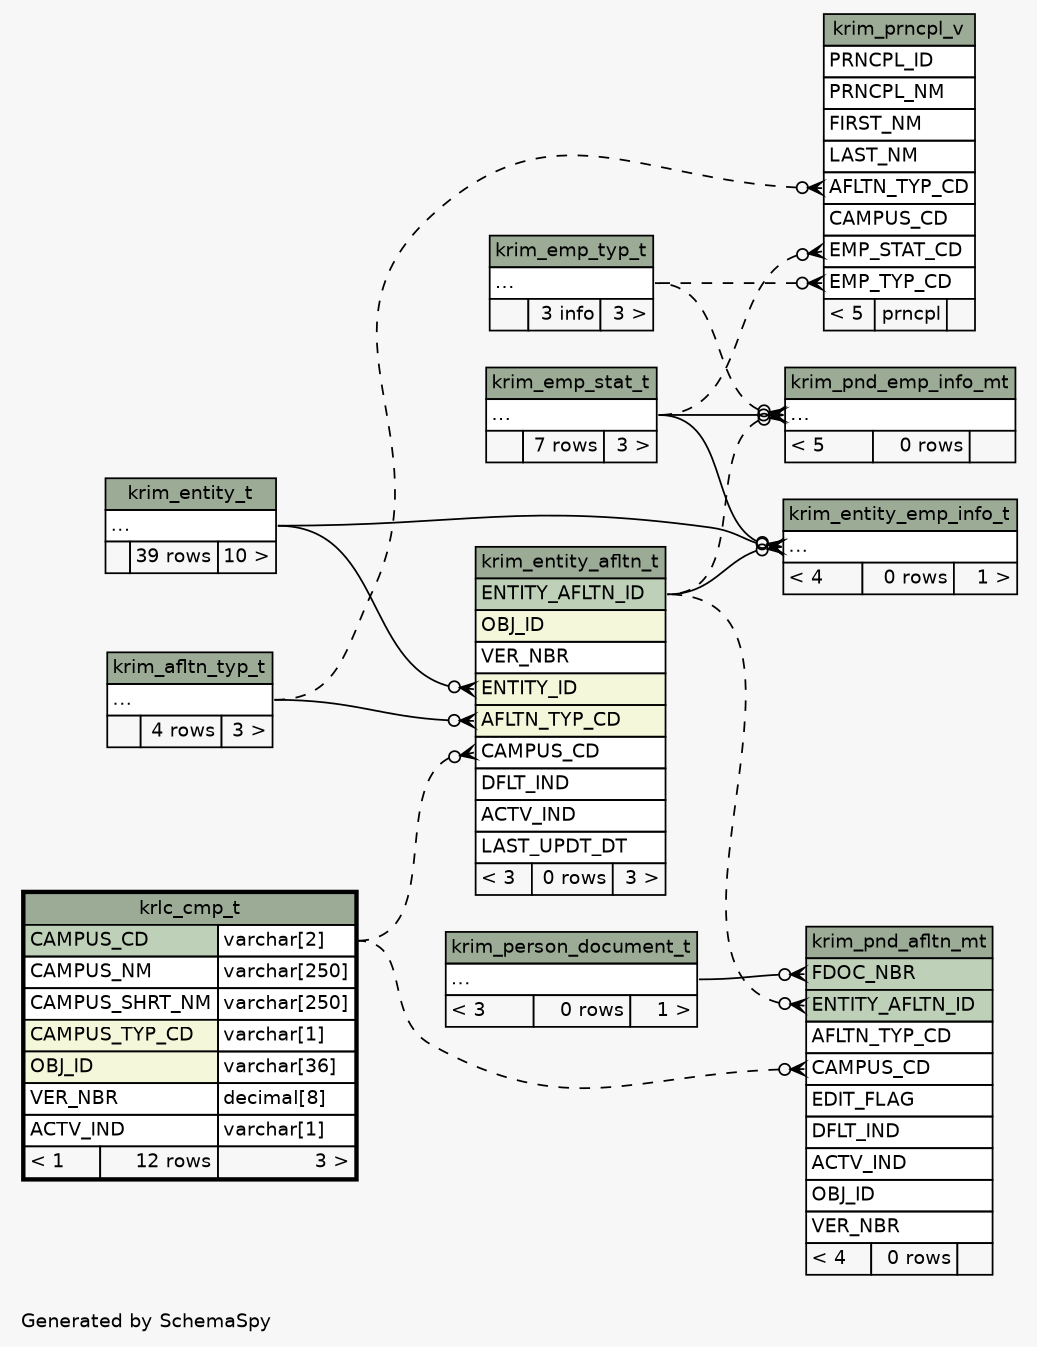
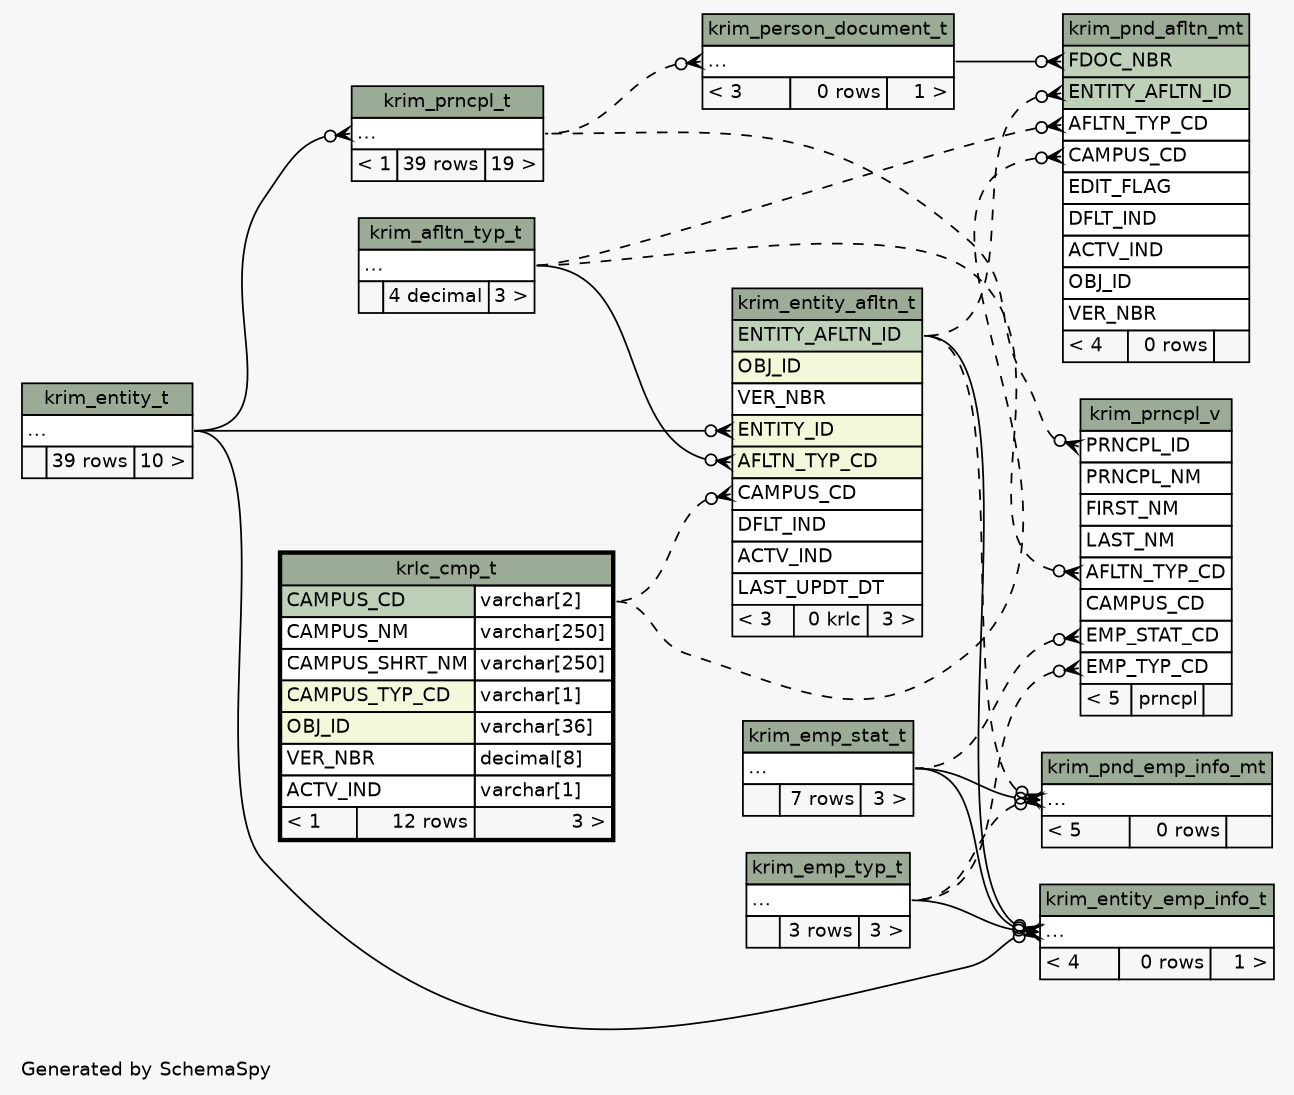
  digraph {
    bgcolor="#f7f7f7"
    fontname=Helvetica
    fontsize=11
    label="\nGenerated by SchemaSpy"
    labeljust=l
    nodesep=0.18
    rankdir=RL
    ranksep=0.46
    node [fontname=Helvetica fontsize=11 shape=plaintext]
    edge [arrowhead=none arrowsize=0.8 arrowtail=crowodot dir=back headport="elipses:e" tailport="elipses:w" style=dashed]
-   n1 [label=<     <TABLE BORDER="0" CELLBORDER="1" CELLSPACING="0" BGCOLOR="#ffffff">       <TR><TD COLSPAN="3" BGCOLOR="#9bab96" ALIGN="CENTER">krim_entity_afltn_t</TD></TR>       <TR><TD PORT="ENTITY_AFLTN_ID" COLSPAN="3" BGCOLOR="#bed1b8" ALIGN="LEFT">ENTITY_AFLTN_ID</TD></TR>       <TR><TD PORT="OBJ_ID" COLSPAN="3" BGCOLOR="#f4f7da" ALIGN="LEFT">OBJ_ID</TD></TR>       <TR><TD PORT="VER_NBR" COLSPAN="3" ALIGN="LEFT">VER_NBR</TD></TR>       <TR><TD PORT="ENTITY_ID" COLSPAN="3" BGCOLOR="#f4f7da" ALIGN="LEFT">ENTITY_ID</TD></TR>       <TR><TD PORT="AFLTN_TYP_CD" COLSPAN="3" BGCOLOR="#f4f7da" ALIGN="LEFT">AFLTN_TYP_CD</TD></TR>       <TR><TD PORT="CAMPUS_CD" COLSPAN="3" ALIGN="LEFT">CAMPUS_CD</TD></TR>       <TR><TD PORT="DFLT_IND" COLSPAN="3" ALIGN="LEFT">DFLT_IND</TD></TR>       <TR><TD PORT="ACTV_IND" COLSPAN="3" ALIGN="LEFT">ACTV_IND</TD></TR>       <TR><TD PORT="LAST_UPDT_DT" COLSPAN="3" ALIGN="LEFT">LAST_UPDT_DT</TD></TR>       <TR><TD ALIGN="LEFT" BGCOLOR="#f7f7f7">&lt; 3</TD><TD ALIGN="RIGHT" BGCOLOR="#f7f7f7">0 rows</TD><TD ALIGN="RIGHT" BGCOLOR="#f7f7f7">3 &gt;</TD></TR>     </TABLE>>]
-   n2 [label=<     <TABLE BORDER="0" CELLBORDER="1" CELLSPACING="0" BGCOLOR="#ffffff">       <TR><TD COLSPAN="3" BGCOLOR="#9bab96" ALIGN="CENTER">krim_afltn_typ_t</TD></TR>       <TR><TD PORT="elipses" COLSPAN="3" ALIGN="LEFT">...</TD></TR>       <TR><TD ALIGN="LEFT" BGCOLOR="#f7f7f7">  </TD><TD ALIGN="RIGHT" BGCOLOR="#f7f7f7">4 rows</TD><TD ALIGN="RIGHT" BGCOLOR="#f7f7f7">3 &gt;</TD></TR>     </TABLE>>]
+   n1 [label=<     <TABLE BORDER="0" CELLBORDER="1" CELLSPACING="0" BGCOLOR="#ffffff">       <TR><TD COLSPAN="3" BGCOLOR="#9bab96" ALIGN="CENTER">krim_entity_afltn_t</TD></TR>       <TR><TD PORT="ENTITY_AFLTN_ID" COLSPAN="3" BGCOLOR="#bed1b8" ALIGN="LEFT">ENTITY_AFLTN_ID</TD></TR>       <TR><TD PORT="OBJ_ID" COLSPAN="3" BGCOLOR="#f4f7da" ALIGN="LEFT">OBJ_ID</TD></TR>       <TR><TD PORT="VER_NBR" COLSPAN="3" ALIGN="LEFT">VER_NBR</TD></TR>       <TR><TD PORT="ENTITY_ID" COLSPAN="3" BGCOLOR="#f4f7da" ALIGN="LEFT">ENTITY_ID</TD></TR>       <TR><TD PORT="AFLTN_TYP_CD" COLSPAN="3" BGCOLOR="#f4f7da" ALIGN="LEFT">AFLTN_TYP_CD</TD></TR>       <TR><TD PORT="CAMPUS_CD" COLSPAN="3" ALIGN="LEFT">CAMPUS_CD</TD></TR>       <TR><TD PORT="DFLT_IND" COLSPAN="3" ALIGN="LEFT">DFLT_IND</TD></TR>       <TR><TD PORT="ACTV_IND" COLSPAN="3" ALIGN="LEFT">ACTV_IND</TD></TR>       <TR><TD PORT="LAST_UPDT_DT" COLSPAN="3" ALIGN="LEFT">LAST_UPDT_DT</TD></TR>       <TR><TD ALIGN="LEFT" BGCOLOR="#f7f7f7">&lt; 3</TD><TD ALIGN="RIGHT" BGCOLOR="#f7f7f7">0 krlc</TD><TD ALIGN="RIGHT" BGCOLOR="#f7f7f7">3 &gt;</TD></TR>     </TABLE>>]
+   n2 [label=<     <TABLE BORDER="0" CELLBORDER="1" CELLSPACING="0" BGCOLOR="#ffffff">       <TR><TD COLSPAN="3" BGCOLOR="#9bab96" ALIGN="CENTER">krim_afltn_typ_t</TD></TR>       <TR><TD PORT="elipses" COLSPAN="3" ALIGN="LEFT">...</TD></TR>       <TR><TD ALIGN="LEFT" BGCOLOR="#f7f7f7">  </TD><TD ALIGN="RIGHT" BGCOLOR="#f7f7f7">4 decimal</TD><TD ALIGN="RIGHT" BGCOLOR="#f7f7f7">3 &gt;</TD></TR>     </TABLE>>]
    n3 [label=<     <TABLE BORDER="2" CELLBORDER="1" CELLSPACING="0" BGCOLOR="#ffffff">       <TR><TD COLSPAN="3" BGCOLOR="#9bab96" ALIGN="CENTER">krlc_cmp_t</TD></TR>       <TR><TD PORT="CAMPUS_CD" COLSPAN="2" BGCOLOR="#bed1b8" ALIGN="LEFT">CAMPUS_CD</TD><TD PORT="CAMPUS_CD.type" ALIGN="LEFT">varchar[2]</TD></TR>       <TR><TD PORT="CAMPUS_NM" COLSPAN="2" ALIGN="LEFT">CAMPUS_NM</TD><TD PORT="CAMPUS_NM.type" ALIGN="LEFT">varchar[250]</TD></TR>       <TR><TD PORT="CAMPUS_SHRT_NM" COLSPAN="2" ALIGN="LEFT">CAMPUS_SHRT_NM</TD><TD PORT="CAMPUS_SHRT_NM.type" ALIGN="LEFT">varchar[250]</TD></TR>       <TR><TD PORT="CAMPUS_TYP_CD" COLSPAN="2" BGCOLOR="#f4f7da" ALIGN="LEFT">CAMPUS_TYP_CD</TD><TD PORT="CAMPUS_TYP_CD.type" ALIGN="LEFT">varchar[1]</TD></TR>       <TR><TD PORT="OBJ_ID" COLSPAN="2" BGCOLOR="#f4f7da" ALIGN="LEFT">OBJ_ID</TD><TD PORT="OBJ_ID.type" ALIGN="LEFT">varchar[36]</TD></TR>       <TR><TD PORT="VER_NBR" COLSPAN="2" ALIGN="LEFT">VER_NBR</TD><TD PORT="VER_NBR.type" ALIGN="LEFT">decimal[8]</TD></TR>       <TR><TD PORT="ACTV_IND" COLSPAN="2" ALIGN="LEFT">ACTV_IND</TD><TD PORT="ACTV_IND.type" ALIGN="LEFT">varchar[1]</TD></TR>       <TR><TD ALIGN="LEFT" BGCOLOR="#f7f7f7">&lt; 1</TD><TD ALIGN="RIGHT" BGCOLOR="#f7f7f7">12 rows</TD><TD ALIGN="RIGHT" BGCOLOR="#f7f7f7">3 &gt;</TD></TR>     </TABLE>>]
    n4 [label=<     <TABLE BORDER="0" CELLBORDER="1" CELLSPACING="0" BGCOLOR="#ffffff">       <TR><TD COLSPAN="3" BGCOLOR="#9bab96" ALIGN="CENTER">krim_entity_t</TD></TR>       <TR><TD PORT="elipses" COLSPAN="3" ALIGN="LEFT">...</TD></TR>       <TR><TD ALIGN="LEFT" BGCOLOR="#f7f7f7">  </TD><TD ALIGN="RIGHT" BGCOLOR="#f7f7f7">39 rows</TD><TD ALIGN="RIGHT" BGCOLOR="#f7f7f7">10 &gt;</TD></TR>     </TABLE>>]
    n5 [label=<     <TABLE BORDER="0" CELLBORDER="1" CELLSPACING="0" BGCOLOR="#ffffff">       <TR><TD COLSPAN="3" BGCOLOR="#9bab96" ALIGN="CENTER">krim_entity_emp_info_t</TD></TR>       <TR><TD PORT="elipses" COLSPAN="3" ALIGN="LEFT">...</TD></TR>       <TR><TD ALIGN="LEFT" BGCOLOR="#f7f7f7">&lt; 4</TD><TD ALIGN="RIGHT" BGCOLOR="#f7f7f7">0 rows</TD><TD ALIGN="RIGHT" BGCOLOR="#f7f7f7">1 &gt;</TD></TR>     </TABLE>>]
    n6 [label=<     <TABLE BORDER="0" CELLBORDER="1" CELLSPACING="0" BGCOLOR="#ffffff">       <TR><TD COLSPAN="3" BGCOLOR="#9bab96" ALIGN="CENTER">krim_emp_stat_t</TD></TR>       <TR><TD PORT="elipses" COLSPAN="3" ALIGN="LEFT">...</TD></TR>       <TR><TD ALIGN="LEFT" BGCOLOR="#f7f7f7">  </TD><TD ALIGN="RIGHT" BGCOLOR="#f7f7f7">7 rows</TD><TD ALIGN="RIGHT" BGCOLOR="#f7f7f7">3 &gt;</TD></TR>     </TABLE>>]
-   n7 [label=<     <TABLE BORDER="0" CELLBORDER="1" CELLSPACING="0" BGCOLOR="#ffffff">       <TR><TD COLSPAN="3" BGCOLOR="#9bab96" ALIGN="CENTER">krim_emp_typ_t</TD></TR>       <TR><TD PORT="elipses" COLSPAN="3" ALIGN="LEFT">...</TD></TR>       <TR><TD ALIGN="LEFT" BGCOLOR="#f7f7f7">  </TD><TD ALIGN="RIGHT" BGCOLOR="#f7f7f7">3 info</TD><TD ALIGN="RIGHT" BGCOLOR="#f7f7f7">3 &gt;</TD></TR>     </TABLE>>]
+   n7 [label=<     <TABLE BORDER="0" CELLBORDER="1" CELLSPACING="0" BGCOLOR="#ffffff">       <TR><TD COLSPAN="3" BGCOLOR="#9bab96" ALIGN="CENTER">krim_emp_typ_t</TD></TR>       <TR><TD PORT="elipses" COLSPAN="3" ALIGN="LEFT">...</TD></TR>       <TR><TD ALIGN="LEFT" BGCOLOR="#f7f7f7">  </TD><TD ALIGN="RIGHT" BGCOLOR="#f7f7f7">3 rows</TD><TD ALIGN="RIGHT" BGCOLOR="#f7f7f7">3 &gt;</TD></TR>     </TABLE>>]
    n8 [label=<     <TABLE BORDER="0" CELLBORDER="1" CELLSPACING="0" BGCOLOR="#ffffff">       <TR><TD COLSPAN="3" BGCOLOR="#9bab96" ALIGN="CENTER">krim_person_document_t</TD></TR>       <TR><TD PORT="elipses" COLSPAN="3" ALIGN="LEFT">...</TD></TR>       <TR><TD ALIGN="LEFT" BGCOLOR="#f7f7f7">&lt; 3</TD><TD ALIGN="RIGHT" BGCOLOR="#f7f7f7">0 rows</TD><TD ALIGN="RIGHT" BGCOLOR="#f7f7f7">1 &gt;</TD></TR>     </TABLE>>]
+   n9 [label=<     <TABLE BORDER="0" CELLBORDER="1" CELLSPACING="0" BGCOLOR="#ffffff">       <TR><TD COLSPAN="3" BGCOLOR="#9bab96" ALIGN="CENTER">krim_prncpl_t</TD></TR>       <TR><TD PORT="elipses" COLSPAN="3" ALIGN="LEFT">...</TD></TR>       <TR><TD ALIGN="LEFT" BGCOLOR="#f7f7f7">&lt; 1</TD><TD ALIGN="RIGHT" BGCOLOR="#f7f7f7">39 rows</TD><TD ALIGN="RIGHT" BGCOLOR="#f7f7f7">19 &gt;</TD></TR>     </TABLE>>]
    n10 [label=<     <TABLE BORDER="0" CELLBORDER="1" CELLSPACING="0" BGCOLOR="#ffffff">       <TR><TD COLSPAN="3" BGCOLOR="#9bab96" ALIGN="CENTER">krim_pnd_afltn_mt</TD></TR>       <TR><TD PORT="FDOC_NBR" COLSPAN="3" BGCOLOR="#bed1b8" ALIGN="LEFT">FDOC_NBR</TD></TR>       <TR><TD PORT="ENTITY_AFLTN_ID" COLSPAN="3" BGCOLOR="#bed1b8" ALIGN="LEFT">ENTITY_AFLTN_ID</TD></TR>       <TR><TD PORT="AFLTN_TYP_CD" COLSPAN="3" ALIGN="LEFT">AFLTN_TYP_CD</TD></TR>       <TR><TD PORT="CAMPUS_CD" COLSPAN="3" ALIGN="LEFT">CAMPUS_CD</TD></TR>       <TR><TD PORT="EDIT_FLAG" COLSPAN="3" ALIGN="LEFT">EDIT_FLAG</TD></TR>       <TR><TD PORT="DFLT_IND" COLSPAN="3" ALIGN="LEFT">DFLT_IND</TD></TR>       <TR><TD PORT="ACTV_IND" COLSPAN="3" ALIGN="LEFT">ACTV_IND</TD></TR>       <TR><TD PORT="OBJ_ID" COLSPAN="3" ALIGN="LEFT">OBJ_ID</TD></TR>       <TR><TD PORT="VER_NBR" COLSPAN="3" ALIGN="LEFT">VER_NBR</TD></TR>       <TR><TD ALIGN="LEFT" BGCOLOR="#f7f7f7">&lt; 4</TD><TD ALIGN="RIGHT" BGCOLOR="#f7f7f7">0 rows</TD><TD ALIGN="RIGHT" BGCOLOR="#f7f7f7">  </TD></TR>     </TABLE>>]
    n11 [label=<     <TABLE BORDER="0" CELLBORDER="1" CELLSPACING="0" BGCOLOR="#ffffff">       <TR><TD COLSPAN="3" BGCOLOR="#9bab96" ALIGN="CENTER">krim_pnd_emp_info_mt</TD></TR>       <TR><TD PORT="elipses" COLSPAN="3" ALIGN="LEFT">...</TD></TR>       <TR><TD ALIGN="LEFT" BGCOLOR="#f7f7f7">&lt; 5</TD><TD ALIGN="RIGHT" BGCOLOR="#f7f7f7">0 rows</TD><TD ALIGN="RIGHT" BGCOLOR="#f7f7f7">  </TD></TR>     </TABLE>>]
    n12 [label=<     <TABLE BORDER="0" CELLBORDER="1" CELLSPACING="0" BGCOLOR="#ffffff">       <TR><TD COLSPAN="3" BGCOLOR="#9bab96" ALIGN="CENTER">krim_prncpl_v</TD></TR>       <TR><TD PORT="PRNCPL_ID" COLSPAN="3" ALIGN="LEFT">PRNCPL_ID</TD></TR>       <TR><TD PORT="PRNCPL_NM" COLSPAN="3" ALIGN="LEFT">PRNCPL_NM</TD></TR>       <TR><TD PORT="FIRST_NM" COLSPAN="3" ALIGN="LEFT">FIRST_NM</TD></TR>       <TR><TD PORT="LAST_NM" COLSPAN="3" ALIGN="LEFT">LAST_NM</TD></TR>       <TR><TD PORT="AFLTN_TYP_CD" COLSPAN="3" ALIGN="LEFT">AFLTN_TYP_CD</TD></TR>       <TR><TD PORT="CAMPUS_CD" COLSPAN="3" ALIGN="LEFT">CAMPUS_CD</TD></TR>       <TR><TD PORT="EMP_STAT_CD" COLSPAN="3" ALIGN="LEFT">EMP_STAT_CD</TD></TR>       <TR><TD PORT="EMP_TYP_CD" COLSPAN="3" ALIGN="LEFT">EMP_TYP_CD</TD></TR>       <TR><TD ALIGN="LEFT" BGCOLOR="#f7f7f7">&lt; 5</TD><TD ALIGN="RIGHT" BGCOLOR="#f7f7f7">prncpl</TD><TD ALIGN="RIGHT" BGCOLOR="#f7f7f7">  </TD></TR>     </TABLE>>]
    n1 -> n2 [tailport="AFLTN_TYP_CD:w" style=""]
    n1 -> n3 [headport="CAMPUS_CD.type:e" tailport="CAMPUS_CD:w"]
    n1 -> n4 [tailport="ENTITY_ID:w" style=""]
    n5 -> n1 [headport="ENTITY_AFLTN_ID:e" style=""]
    n5 -> n4 [style=""]
    n5 -> n6 [style=""]
+   n5 -> n7 [style=""]
+   n8 -> n9
+   n9 -> n4 [style=""]
    n10 -> n1 [headport="ENTITY_AFLTN_ID:e" tailport="ENTITY_AFLTN_ID:w"]
+   n10 -> n2 [tailport="AFLTN_TYP_CD:w"]
    n10 -> n3 [headport="CAMPUS_CD.type:e" tailport="CAMPUS_CD:w"]
    n10 -> n8 [tailport="FDOC_NBR:w" style=""]
    n11 -> n1 [headport="ENTITY_AFLTN_ID:e"]
    n11 -> n6 [style=solid]
    n11 -> n7
    n12 -> n2 [tailport="AFLTN_TYP_CD:w"]
    n12 -> n6 [tailport="EMP_STAT_CD:w"]
    n12 -> n7 [tailport="EMP_TYP_CD:w"]
+   n12 -> n9 [tailport="PRNCPL_ID:w"]
  }
